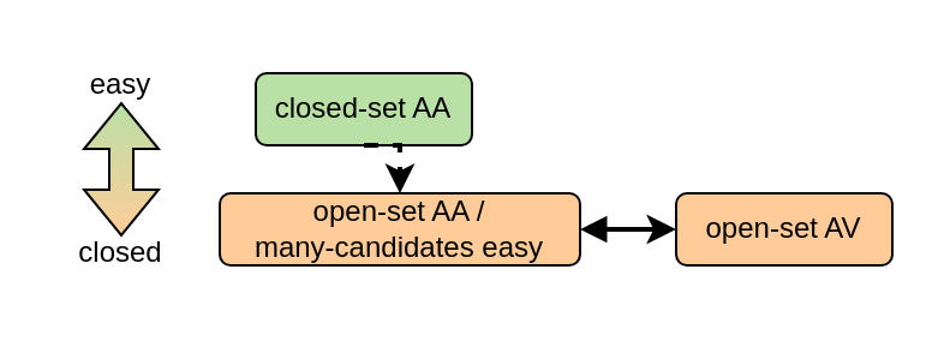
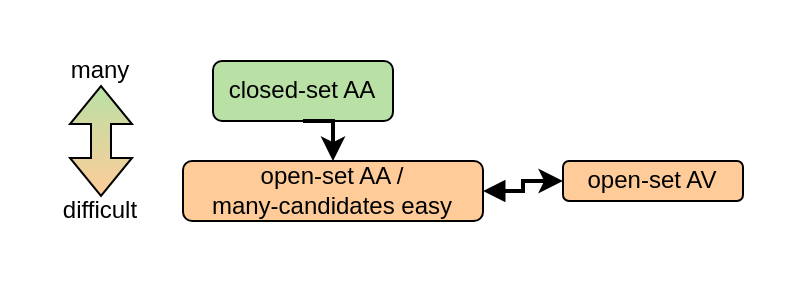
  <mxCell id="0" />
  <mxCell id="1" parent="0" />
  <mxCell id="2" value="&lt;div&gt;closed-set AA&lt;/div&gt;" style="rounded=1;whiteSpace=wrap;html=1;fillColor=#B9E0A5;" parent="1" vertex="1"><mxGeometry x="106" y="30" width="90" height="30" as="geometry" /></mxCell>
  <mxCell id="3" style="edgeStyle=orthogonalEdgeStyle;rounded=0;orthogonalLoop=1;jettySize=auto;html=1;exitX=1;exitY=0.5;exitDx=0;exitDy=0;entryX=0;entryY=0.5;entryDx=0;entryDy=0;startArrow=block;strokeWidth=2;fillColor=#1F1F1F;" parent="1" source="4" target="5" edge="1"><mxGeometry relative="1" as="geometry" /></mxCell>
  <mxCell id="4" value="open-set AA /&lt;br&gt;many-candidates easy" style="rounded=1;whiteSpace=wrap;html=1;fillColor=#FFCC99;" parent="1" vertex="1"><mxGeometry x="91" y="80" width="150" height="30" as="geometry" /></mxCell>
- <mxCell id="5" value="open-set AV" style="rounded=1;whiteSpace=wrap;html=1;fillColor=#FFCC99;" parent="1" vertex="1"><mxGeometry x="281" y="80" width="90" height="30" as="geometry" /></mxCell>
- <mxCell id="6" style="edgeStyle=orthogonalEdgeStyle;rounded=0;orthogonalLoop=1;jettySize=auto;html=1;exitX=0.5;exitY=1;exitDx=0;exitDy=0;entryX=0.5;entryY=0;entryDx=0;entryDy=0;fillColor=#1F1F1F;strokeWidth=2;startSize=4;dashed=1;" parent="1" source="2" target="4" edge="1"><mxGeometry relative="1" as="geometry" /></mxCell>
- <mxCell id="7" value="easy" style="text;html=1;align=center;verticalAlign=middle;whiteSpace=wrap;rounded=0;" parent="1" vertex="1"><mxGeometry x="20" y="20" width="60" height="30" as="geometry" /></mxCell>
+ <mxCell id="5" value="open-set AV" style="rounded=1;whiteSpace=wrap;html=1;fillColor=#FFCC99;" parent="1" vertex="1"><mxGeometry x="281" y="80" width="90" height="20" as="geometry" /></mxCell>
+ <mxCell id="6" style="edgeStyle=orthogonalEdgeStyle;rounded=0;orthogonalLoop=1;jettySize=auto;html=1;exitX=0.5;exitY=1;exitDx=0;exitDy=0;entryX=0.5;entryY=0;entryDx=0;entryDy=0;fillColor=#1F1F1F;strokeWidth=2;startSize=4;" parent="1" source="2" target="4" edge="1"><mxGeometry relative="1" as="geometry" /></mxCell>
+ <mxCell id="7" value="many" style="text;html=1;align=center;verticalAlign=middle;whiteSpace=wrap;rounded=0;" parent="1" vertex="1"><mxGeometry x="20" y="20" width="60" height="30" as="geometry" /></mxCell>
  <mxCell id="8" value="" style="edgeStyle=orthogonalEdgeStyle;rounded=0;orthogonalLoop=1;jettySize=auto;html=1;shape=flexArrow;startArrow=block;fillColor=#B9E0A5;strokeColor=default;fillStyle=auto;gradientColor=#FFCC99;" parent="1" edge="1"><mxGeometry relative="1" as="geometry"><mxPoint x="50" y="98" as="sourcePoint" /><mxPoint x="50" y="42" as="targetPoint" /></mxGeometry></mxCell>
- <mxCell id="9" value="closed" style="text;html=1;align=center;verticalAlign=middle;whiteSpace=wrap;rounded=0;" parent="1" vertex="1"><mxGeometry x="20" y="90" width="60" height="30" as="geometry" /></mxCell>
+ <mxCell id="9" value="difficult" style="text;html=1;align=center;verticalAlign=middle;whiteSpace=wrap;rounded=0;" parent="1" vertex="1"><mxGeometry x="20" y="90" width="60" height="30" as="geometry" /></mxCell>
